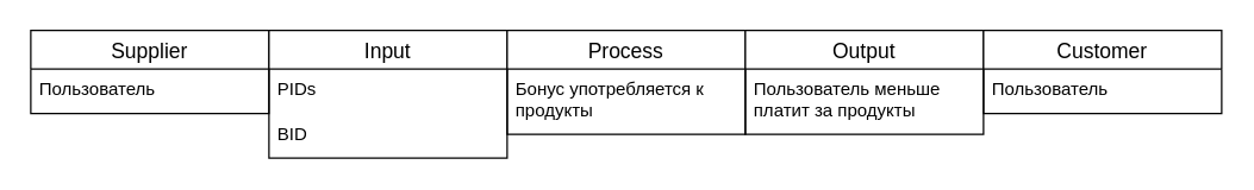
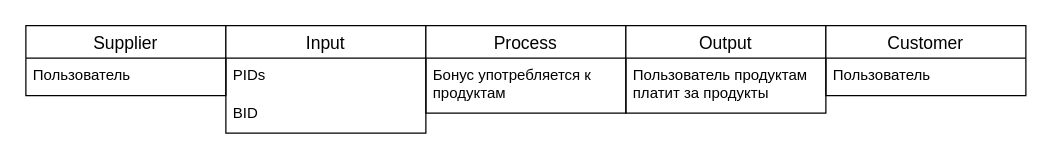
  <mxCell id="0" />
  <mxCell id="1" parent="0" />
  <mxCell id="2" value="Supplier" style="swimlane;fontStyle=0;childLayout=stackLayout;horizontal=1;startSize=26;horizontalStack=0;resizeParent=1;resizeParentMax=0;resizeLast=0;collapsible=1;marginBottom=0;align=center;fontSize=14;" parent="1" vertex="1"><mxGeometry x="20" y="20" width="160" height="56" as="geometry" /></mxCell>
  <mxCell id="3" value="Пользователь" style="text;strokeColor=none;fillColor=none;spacingLeft=4;spacingRight=4;overflow=hidden;rotatable=0;points=[[0,0.5],[1,0.5]];portConstraint=eastwest;fontSize=12;whiteSpace=wrap;html=1;" parent="2" vertex="1"><mxGeometry y="26" width="160" height="30" as="geometry" /></mxCell>
  <mxCell id="4" value="Input" style="swimlane;fontStyle=0;childLayout=stackLayout;horizontal=1;startSize=26;horizontalStack=0;resizeParent=1;resizeParentMax=0;resizeLast=0;collapsible=1;marginBottom=0;align=center;fontSize=14;" parent="1" vertex="1"><mxGeometry x="180" y="20" width="160" height="86" as="geometry" /></mxCell>
  <mxCell id="5" value="PIDs" style="text;strokeColor=none;fillColor=none;spacingLeft=4;spacingRight=4;overflow=hidden;rotatable=0;points=[[0,0.5],[1,0.5]];portConstraint=eastwest;fontSize=12;whiteSpace=wrap;html=1;" parent="4" vertex="1"><mxGeometry y="26" width="160" height="30" as="geometry" /></mxCell>
  <mxCell id="6" value="BID" style="text;strokeColor=none;fillColor=none;spacingLeft=4;spacingRight=4;overflow=hidden;rotatable=0;points=[[0,0.5],[1,0.5]];portConstraint=eastwest;fontSize=12;whiteSpace=wrap;html=1;" parent="4" vertex="1"><mxGeometry y="56" width="160" height="30" as="geometry" /></mxCell>
  <mxCell id="7" value="Process" style="swimlane;fontStyle=0;childLayout=stackLayout;horizontal=1;startSize=26;horizontalStack=0;resizeParent=1;resizeParentMax=0;resizeLast=0;collapsible=1;marginBottom=0;align=center;fontSize=14;" parent="1" vertex="1"><mxGeometry x="340" y="20" width="160" height="70" as="geometry" /></mxCell>
- <mxCell id="8" value="Бонус употребляется к продукты" style="text;strokeColor=none;fillColor=none;spacingLeft=4;spacingRight=4;overflow=hidden;rotatable=0;points=[[0,0.5],[1,0.5]];portConstraint=eastwest;fontSize=12;whiteSpace=wrap;html=1;" parent="7" vertex="1"><mxGeometry y="26" width="160" height="44" as="geometry" /></mxCell>
+ <mxCell id="8" value="Бонус употребляется к продуктам" style="text;strokeColor=none;fillColor=none;spacingLeft=4;spacingRight=4;overflow=hidden;rotatable=0;points=[[0,0.5],[1,0.5]];portConstraint=eastwest;fontSize=12;whiteSpace=wrap;html=1;" parent="7" vertex="1"><mxGeometry y="26" width="160" height="44" as="geometry" /></mxCell>
  <mxCell id="9" value="Output" style="swimlane;fontStyle=0;childLayout=stackLayout;horizontal=1;startSize=26;horizontalStack=0;resizeParent=1;resizeParentMax=0;resizeLast=0;collapsible=1;marginBottom=0;align=center;fontSize=14;" parent="1" vertex="1"><mxGeometry x="500" y="20" width="160" height="70" as="geometry" /></mxCell>
- <mxCell id="10" value="Пользователь меньше платит за продукты" style="text;strokeColor=none;fillColor=none;spacingLeft=4;spacingRight=4;overflow=hidden;rotatable=0;points=[[0,0.5],[1,0.5]];portConstraint=eastwest;fontSize=12;whiteSpace=wrap;html=1;" parent="9" vertex="1"><mxGeometry y="26" width="160" height="44" as="geometry" /></mxCell>
+ <mxCell id="10" value="Пользователь продуктам платит за продукты" style="text;strokeColor=none;fillColor=none;spacingLeft=4;spacingRight=4;overflow=hidden;rotatable=0;points=[[0,0.5],[1,0.5]];portConstraint=eastwest;fontSize=12;whiteSpace=wrap;html=1;" parent="9" vertex="1"><mxGeometry y="26" width="160" height="44" as="geometry" /></mxCell>
  <mxCell id="11" value="Customer" style="swimlane;fontStyle=0;childLayout=stackLayout;horizontal=1;startSize=26;horizontalStack=0;resizeParent=1;resizeParentMax=0;resizeLast=0;collapsible=1;marginBottom=0;align=center;fontSize=14;" parent="1" vertex="1"><mxGeometry x="660" y="20" width="160" height="56" as="geometry" /></mxCell>
  <mxCell id="12" value="Пользователь" style="text;strokeColor=none;fillColor=none;spacingLeft=4;spacingRight=4;overflow=hidden;rotatable=0;points=[[0,0.5],[1,0.5]];portConstraint=eastwest;fontSize=12;whiteSpace=wrap;html=1;" parent="11" vertex="1"><mxGeometry y="26" width="160" height="30" as="geometry" /></mxCell>
